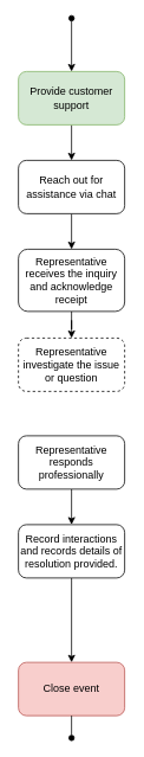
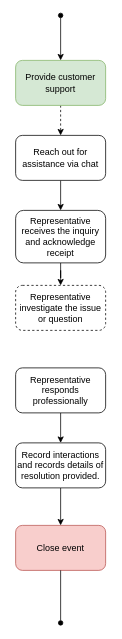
  <mxCell id="0" />
  <mxCell id="1" parent="0" />
  <mxCell id="2" value="" style="endArrow=classic;html=1;rounded=0;startArrow=oval;startFill=1;entryX=0.5;entryY=0;entryDx=0;entryDy=0;" edge="1" parent="1" target="4"><mxGeometry width="50" height="50" relative="1" as="geometry"><mxPoint x="80" y="20" as="sourcePoint" /><mxPoint x="80" y="80" as="targetPoint" /></mxGeometry></mxCell>
- <mxCell id="3" value="" style="edgeStyle=orthogonalEdgeStyle;rounded=0;orthogonalLoop=1;jettySize=auto;html=1;" edge="1" parent="1" source="4" target="6"><mxGeometry relative="1" as="geometry" /></mxCell>
+ <mxCell id="3" value="" style="edgeStyle=orthogonalEdgeStyle;rounded=0;orthogonalLoop=1;jettySize=auto;html=1;dashed=1;" edge="1" parent="1" source="4" target="6"><mxGeometry relative="1" as="geometry" /></mxCell>
  <mxCell id="4" value="Provide customer support" style="rounded=1;whiteSpace=wrap;html=1;fillColor=#d5e8d4;strokeColor=#82b366;" vertex="1" parent="1"><mxGeometry x="20" y="80" width="120" height="60" as="geometry" /></mxCell>
  <mxCell id="5" value="" style="edgeStyle=orthogonalEdgeStyle;rounded=0;orthogonalLoop=1;jettySize=auto;html=1;" edge="1" parent="1" source="6" target="8"><mxGeometry relative="1" as="geometry" /></mxCell>
  <mxCell id="6" value="Reach out for assistance via chat" style="rounded=1;whiteSpace=wrap;html=1;" vertex="1" parent="1"><mxGeometry x="20" y="180" width="120" height="60" as="geometry" /></mxCell>
  <mxCell id="7" value="" style="edgeStyle=orthogonalEdgeStyle;rounded=0;orthogonalLoop=1;jettySize=auto;html=1;" edge="1" parent="1" source="8" target="9"><mxGeometry relative="1" as="geometry" /></mxCell>
  <mxCell id="8" value="Representative receives the inquiry and acknowledge receipt" style="rounded=1;whiteSpace=wrap;html=1;" vertex="1" parent="1"><mxGeometry x="20" y="280" width="120" height="70" as="geometry" /></mxCell>
  <mxCell id="9" value="Representative investigate the issue or question" style="rounded=1;whiteSpace=wrap;html=1;dashed=1;" vertex="1" parent="1"><mxGeometry x="20" y="380" width="120" height="60" as="geometry" /></mxCell>
  <mxCell id="10" value="" style="edgeStyle=orthogonalEdgeStyle;rounded=0;orthogonalLoop=1;jettySize=auto;html=1;" edge="1" parent="1" source="11" target="13"><mxGeometry relative="1" as="geometry" /></mxCell>
  <mxCell id="11" value="Representative responds professionally" style="rounded=1;whiteSpace=wrap;html=1;" vertex="1" parent="1"><mxGeometry x="20" y="490" width="120" height="60" as="geometry" /></mxCell>
  <mxCell id="12" value="" style="edgeStyle=orthogonalEdgeStyle;rounded=0;orthogonalLoop=1;jettySize=auto;html=1;" edge="1" parent="1" source="13" target="14"><mxGeometry relative="1" as="geometry" /></mxCell>
  <mxCell id="13" value="Record interactions and records details of resolution provided." style="rounded=1;whiteSpace=wrap;html=1;" vertex="1" parent="1"><mxGeometry x="20" y="590" width="120" height="60" as="geometry" /></mxCell>
- <mxCell id="14" value="Close event" style="rounded=1;whiteSpace=wrap;html=1;fillColor=#f8cecc;strokeColor=#b85450;" vertex="1" parent="1"><mxGeometry x="20" y="745" width="120" height="60" as="geometry" /></mxCell>
+ <mxCell id="14" value="Close event" style="rounded=1;whiteSpace=wrap;html=1;fillColor=#f8cecc;strokeColor=#b85450;" vertex="1" parent="1"><mxGeometry x="20" y="700" width="120" height="60" as="geometry" /></mxCell>
  <mxCell id="15" value="" style="endArrow=oval;html=1;rounded=0;exitX=0.5;exitY=1;exitDx=0;exitDy=0;endFill=1;" edge="1" parent="1" source="14"><mxGeometry width="50" height="50" relative="1" as="geometry"><mxPoint x="90" y="860" as="sourcePoint" /><mxPoint x="80" y="830" as="targetPoint" /></mxGeometry></mxCell>
